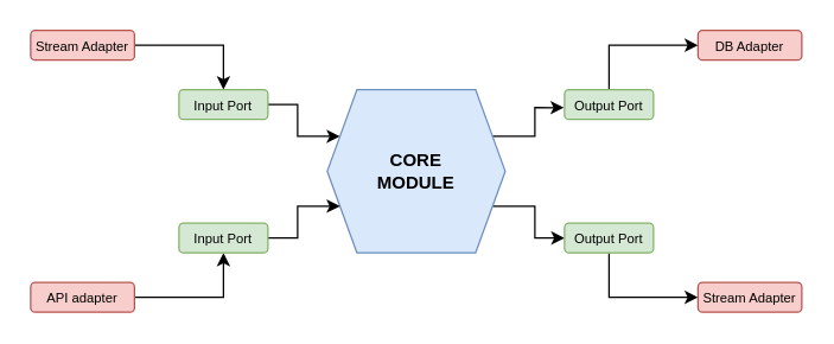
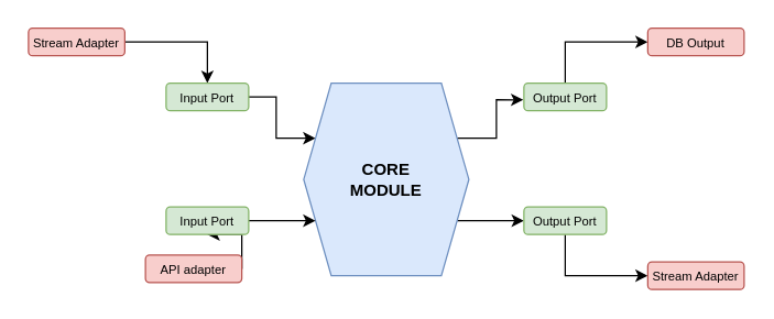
  <mxCell id="0" />
  <mxCell id="1" parent="0" />
  <mxCell id="2" style="edgeStyle=orthogonalEdgeStyle;rounded=0;orthogonalLoop=1;jettySize=auto;html=1;exitX=1;exitY=0.25;exitDx=0;exitDy=0;entryX=-0.007;entryY=0.607;entryDx=0;entryDy=0;entryPerimeter=0;endArrow=classic;endFill=1;startArrow=none;startFill=0;" edge="1" parent="1" source="5" target="7"><mxGeometry relative="1" as="geometry" /></mxCell>
  <mxCell id="3" style="edgeStyle=orthogonalEdgeStyle;rounded=0;orthogonalLoop=1;jettySize=auto;html=1;exitX=1;exitY=0.75;exitDx=0;exitDy=0;startArrow=none;startFill=0;" edge="1" parent="1" source="5" target="9"><mxGeometry relative="1" as="geometry" /></mxCell>
  <mxCell id="4" style="edgeStyle=orthogonalEdgeStyle;rounded=0;orthogonalLoop=1;jettySize=auto;html=1;exitX=0;exitY=0.25;exitDx=0;exitDy=0;entryX=1;entryY=0.5;entryDx=0;entryDy=0;endArrow=none;endFill=0;startArrow=classic;startFill=1;" edge="1" parent="1" source="5" target="14"><mxGeometry relative="1" as="geometry" /></mxCell>
- <mxCell id="5" value="&lt;b&gt;CORE&lt;br&gt;MODULE&lt;/b&gt;" style="shape=hexagon;perimeter=hexagonPerimeter2;whiteSpace=wrap;html=1;fixedSize=1;size=20;fillColor=#dae8fc;strokeColor=#6c8ebf;" vertex="1" parent="1"><mxGeometry x="220" y="60" width="120" height="110" as="geometry" /></mxCell>
+ <mxCell id="5" value="&lt;b&gt;CORE&lt;br&gt;MODULE&lt;/b&gt;" style="shape=hexagon;perimeter=hexagonPerimeter2;whiteSpace=wrap;html=1;fixedSize=1;size=20;fillColor=#dae8fc;strokeColor=#6c8ebf;" vertex="1" parent="1"><mxGeometry x="220" y="60" width="120" height="140" as="geometry" /></mxCell>
  <mxCell id="6" style="edgeStyle=orthogonalEdgeStyle;rounded=0;orthogonalLoop=1;jettySize=auto;html=1;exitX=0.5;exitY=0;exitDx=0;exitDy=0;entryX=0;entryY=0.5;entryDx=0;entryDy=0;startArrow=none;startFill=0;" edge="1" parent="1" source="7" target="15"><mxGeometry relative="1" as="geometry" /></mxCell>
  <mxCell id="7" value="&lt;font style=&quot;font-size: 9px;&quot;&gt;Output Port&lt;/font&gt;" style="rounded=1;whiteSpace=wrap;html=1;fillColor=#d5e8d4;strokeColor=#82b366;" vertex="1" parent="1"><mxGeometry x="380" y="60" width="60" height="20" as="geometry" /></mxCell>
  <mxCell id="8" style="edgeStyle=orthogonalEdgeStyle;rounded=0;orthogonalLoop=1;jettySize=auto;html=1;exitX=0.5;exitY=1;exitDx=0;exitDy=0;entryX=0;entryY=0.5;entryDx=0;entryDy=0;startArrow=none;startFill=0;" edge="1" parent="1" source="9" target="16"><mxGeometry relative="1" as="geometry" /></mxCell>
  <mxCell id="9" value="&lt;font style=&quot;font-size: 9px;&quot;&gt;Output Port&lt;/font&gt;" style="rounded=1;whiteSpace=wrap;html=1;fillColor=#d5e8d4;strokeColor=#82b366;" vertex="1" parent="1"><mxGeometry x="380" y="150" width="60" height="20" as="geometry" /></mxCell>
  <mxCell id="10" style="edgeStyle=orthogonalEdgeStyle;rounded=0;orthogonalLoop=1;jettySize=auto;html=1;exitX=1;exitY=0.5;exitDx=0;exitDy=0;entryX=0;entryY=0.75;entryDx=0;entryDy=0;startArrow=none;startFill=0;endArrow=classic;endFill=1;" edge="1" parent="1" source="12" target="5"><mxGeometry relative="1" as="geometry" /></mxCell>
  <mxCell id="11" style="edgeStyle=orthogonalEdgeStyle;rounded=0;orthogonalLoop=1;jettySize=auto;html=1;exitX=0.5;exitY=1;exitDx=0;exitDy=0;entryX=1;entryY=0.5;entryDx=0;entryDy=0;startArrow=classic;startFill=1;endArrow=none;endFill=0;" edge="1" parent="1" source="12" target="17"><mxGeometry relative="1" as="geometry" /></mxCell>
  <mxCell id="12" value="&lt;font style=&quot;font-size: 9px;&quot;&gt;Input&amp;nbsp;Port&lt;/font&gt;" style="rounded=1;whiteSpace=wrap;html=1;fillColor=#d5e8d4;strokeColor=#82b366;" vertex="1" parent="1"><mxGeometry x="120" y="150" width="60" height="20" as="geometry" /></mxCell>
  <mxCell id="13" style="edgeStyle=orthogonalEdgeStyle;rounded=0;orthogonalLoop=1;jettySize=auto;html=1;exitX=0.5;exitY=0;exitDx=0;exitDy=0;entryX=1;entryY=0.5;entryDx=0;entryDy=0;startArrow=classic;startFill=1;endArrow=none;endFill=0;" edge="1" parent="1" source="14" target="18"><mxGeometry relative="1" as="geometry" /></mxCell>
  <mxCell id="14" value="&lt;font style=&quot;font-size: 9px;&quot;&gt;Input Port&lt;/font&gt;" style="rounded=1;whiteSpace=wrap;html=1;fillColor=#d5e8d4;strokeColor=#82b366;" vertex="1" parent="1"><mxGeometry x="120" y="60" width="60" height="20" as="geometry" /></mxCell>
- <mxCell id="15" value="&lt;font style=&quot;font-size: 9px;&quot;&gt;DB Adapter&lt;/font&gt;" style="rounded=1;whiteSpace=wrap;html=1;fillColor=#f8cecc;strokeColor=#b85450;" vertex="1" parent="1"><mxGeometry x="470" y="20" width="70" height="20" as="geometry" /></mxCell>
+ <mxCell id="15" value="&lt;font style=&quot;font-size: 9px;&quot;&gt;DB Output&lt;/font&gt;" style="rounded=1;whiteSpace=wrap;html=1;fillColor=#f8cecc;strokeColor=#b85450;" vertex="1" parent="1"><mxGeometry x="470" y="20" width="70" height="20" as="geometry" /></mxCell>
  <mxCell id="16" value="&lt;font style=&quot;font-size: 9px;&quot;&gt;Stream Adapter&lt;/font&gt;" style="rounded=1;whiteSpace=wrap;html=1;fillColor=#f8cecc;strokeColor=#b85450;" vertex="1" parent="1"><mxGeometry x="470" y="190" width="70" height="20" as="geometry" /></mxCell>
- <mxCell id="17" value="&lt;font style=&quot;font-size: 9px;&quot;&gt;API adapter&lt;/font&gt;" style="rounded=1;whiteSpace=wrap;html=1;fillColor=#f8cecc;strokeColor=#b85450;" vertex="1" parent="1"><mxGeometry x="20" y="190" width="70" height="20" as="geometry" /></mxCell>
+ <mxCell id="17" value="&lt;font style=&quot;font-size: 9px;&quot;&gt;API adapter&lt;/font&gt;" style="rounded=1;whiteSpace=wrap;html=1;fillColor=#f8cecc;strokeColor=#b85450;" vertex="1" parent="1"><mxGeometry x="105" y="185" width="70" height="20" as="geometry" /></mxCell>
  <mxCell id="18" value="&lt;font style=&quot;font-size: 9px;&quot;&gt;Stream Adapter&lt;/font&gt;" style="rounded=1;whiteSpace=wrap;html=1;fillColor=#f8cecc;strokeColor=#b85450;" vertex="1" parent="1"><mxGeometry x="20" y="20" width="70" height="20" as="geometry" /></mxCell>
